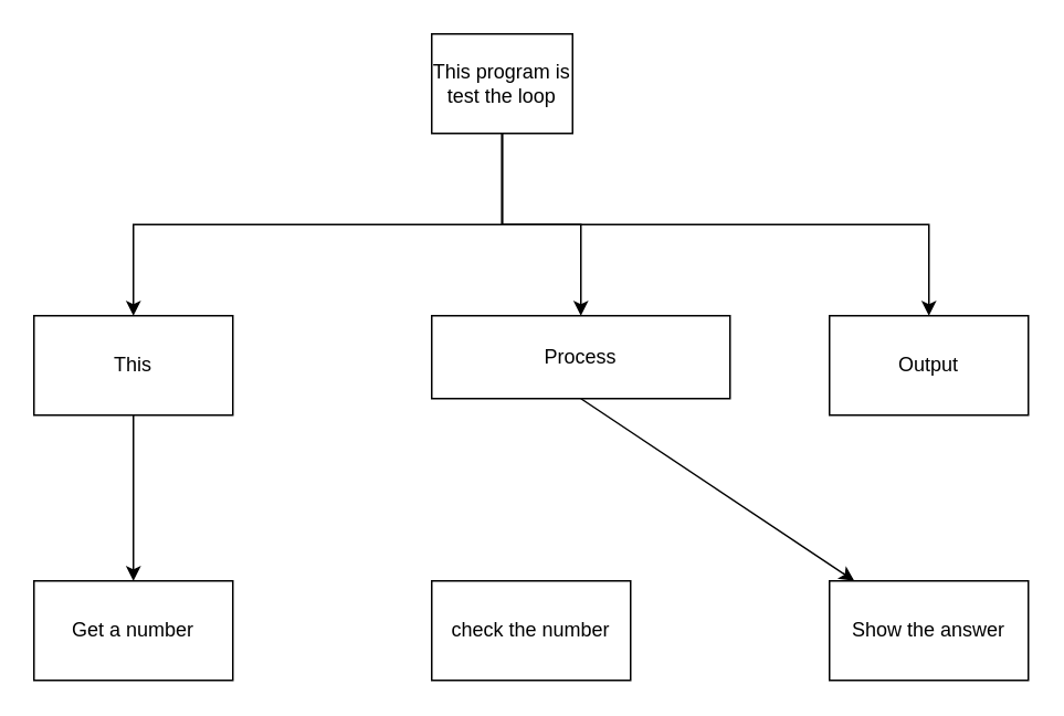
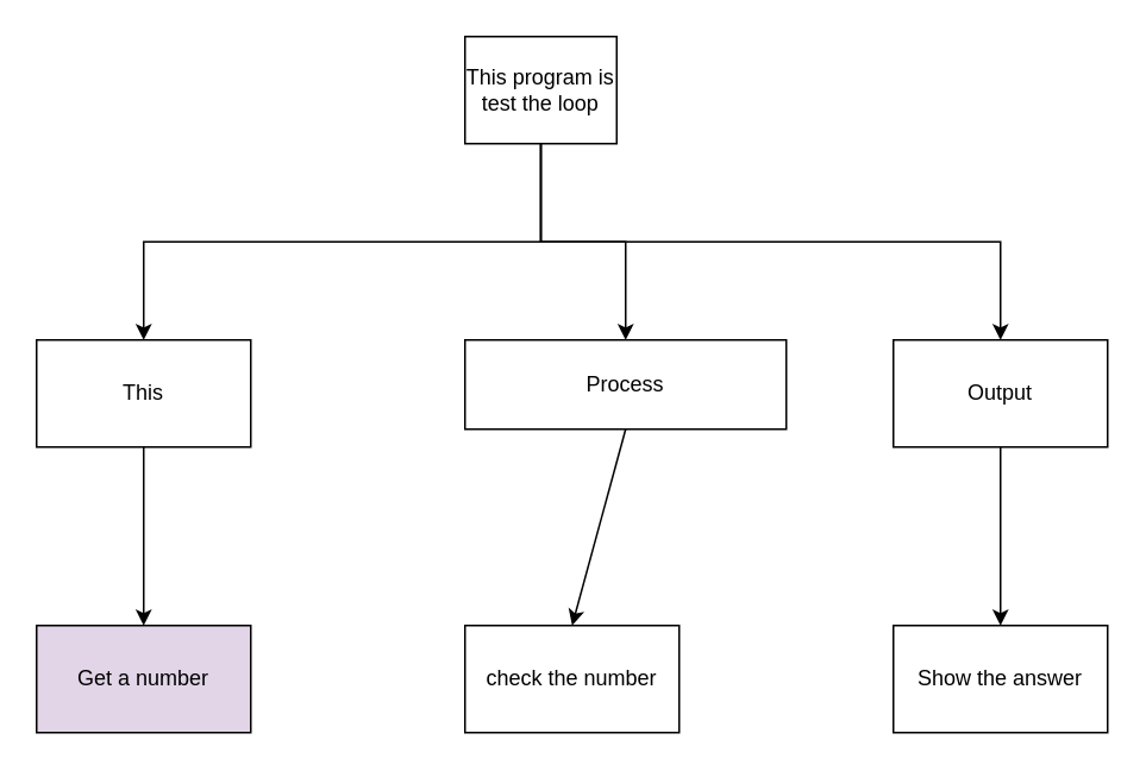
  <mxCell id="0" />
  <mxCell id="1" parent="0" />
  <mxCell id="2" style="edgeStyle=none;html=1;exitX=0.5;exitY=1;exitDx=0;exitDy=0;" edge="1" parent="1" source="3" target="12"><mxGeometry relative="1" as="geometry" /></mxCell>
  <mxCell id="3" value="This" style="rounded=0;whiteSpace=wrap;html=1;" parent="1" vertex="1"><mxGeometry x="20" y="190" width="120" height="60" as="geometry" /></mxCell>
  <mxCell id="4" style="edgeStyle=orthogonalEdgeStyle;html=1;exitX=0.5;exitY=1;exitDx=0;exitDy=0;rounded=0;" parent="1" source="7" target="9" edge="1"><mxGeometry relative="1" as="geometry" /></mxCell>
  <mxCell id="5" style="edgeStyle=orthogonalEdgeStyle;rounded=0;html=1;exitX=0.5;exitY=1;exitDx=0;exitDy=0;entryX=0.5;entryY=0;entryDx=0;entryDy=0;" parent="1" source="7" target="3" edge="1"><mxGeometry relative="1" as="geometry" /></mxCell>
  <mxCell id="6" style="edgeStyle=orthogonalEdgeStyle;rounded=0;html=1;exitX=0.5;exitY=1;exitDx=0;exitDy=0;entryX=0.5;entryY=0;entryDx=0;entryDy=0;" parent="1" source="7" target="11" edge="1"><mxGeometry relative="1" as="geometry" /></mxCell>
  <mxCell id="7" value="This program is test the loop" style="rounded=0;whiteSpace=wrap;html=1;" parent="1" vertex="1"><mxGeometry x="260" y="20" width="85" height="60" as="geometry" /></mxCell>
- <mxCell id="8" style="edgeStyle=none;html=1;exitX=0.5;exitY=1;exitDx=0;exitDy=0;" edge="1" parent="1" source="9" target="14"><mxGeometry relative="1" as="geometry" /></mxCell>
+ <mxCell id="8" style="edgeStyle=none;html=1;exitX=0.5;exitY=1;exitDx=0;exitDy=0;entryX=0.5;entryY=0;entryDx=0;entryDy=0;" edge="1" parent="1" source="9" target="13"><mxGeometry relative="1" as="geometry" /></mxCell>
  <mxCell id="9" value="Process" style="rounded=0;whiteSpace=wrap;html=1;" parent="1" vertex="1"><mxGeometry x="260" y="190" width="180" height="50" as="geometry" /></mxCell>
+ <mxCell id="10" style="edgeStyle=none;html=1;exitX=0.5;exitY=1;exitDx=0;exitDy=0;" edge="1" parent="1" source="11" target="14"><mxGeometry relative="1" as="geometry" /></mxCell>
  <mxCell id="11" value="Output" style="rounded=0;whiteSpace=wrap;html=1;" parent="1" vertex="1"><mxGeometry x="500" y="190" width="120" height="60" as="geometry" /></mxCell>
- <mxCell id="12" value="Get a number" style="rounded=0;whiteSpace=wrap;html=1;" parent="1" vertex="1"><mxGeometry x="20" y="350" width="120" height="60" as="geometry" /></mxCell>
+ <mxCell id="12" value="Get a number" style="rounded=0;whiteSpace=wrap;html=1;fillColor=#e1d5e7;" parent="1" vertex="1"><mxGeometry x="20" y="350" width="120" height="60" as="geometry" /></mxCell>
  <mxCell id="13" value="check the number" style="rounded=0;whiteSpace=wrap;html=1;" vertex="1" parent="1"><mxGeometry x="260" y="350" width="120" height="60" as="geometry" /></mxCell>
  <mxCell id="14" value="Show the answer" style="rounded=0;whiteSpace=wrap;html=1;" vertex="1" parent="1"><mxGeometry x="500" y="350" width="120" height="60" as="geometry" /></mxCell>
